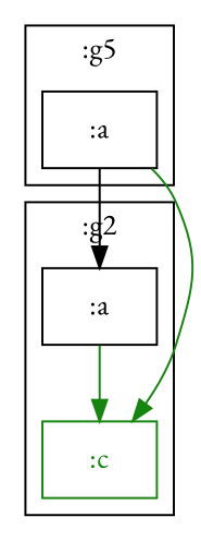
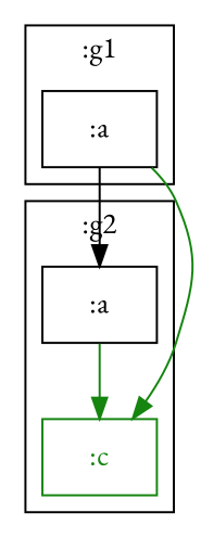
  digraph {
    fontname="EB Garamond"
    node [shape=rectangle fontname="EB Garamond"]
    edge [color="#158510" fontname="EB Garamond"]
    n1 [label=":a"]
    n2 [color="#158510" fontcolor="#158510" label=":c"]
    n3 [label=":a"]
    subgraph cluster_1 {
      label=":g2"
      shape=rectangle
      n1
      n2
    }
    subgraph cluster_2 {
-     label=":g5"
+     label=":g1"
      shape=rectangle
      n3
    }
    n1 -> n2
    n3 -> n1 [color=""]
    n3 -> n2
  }
